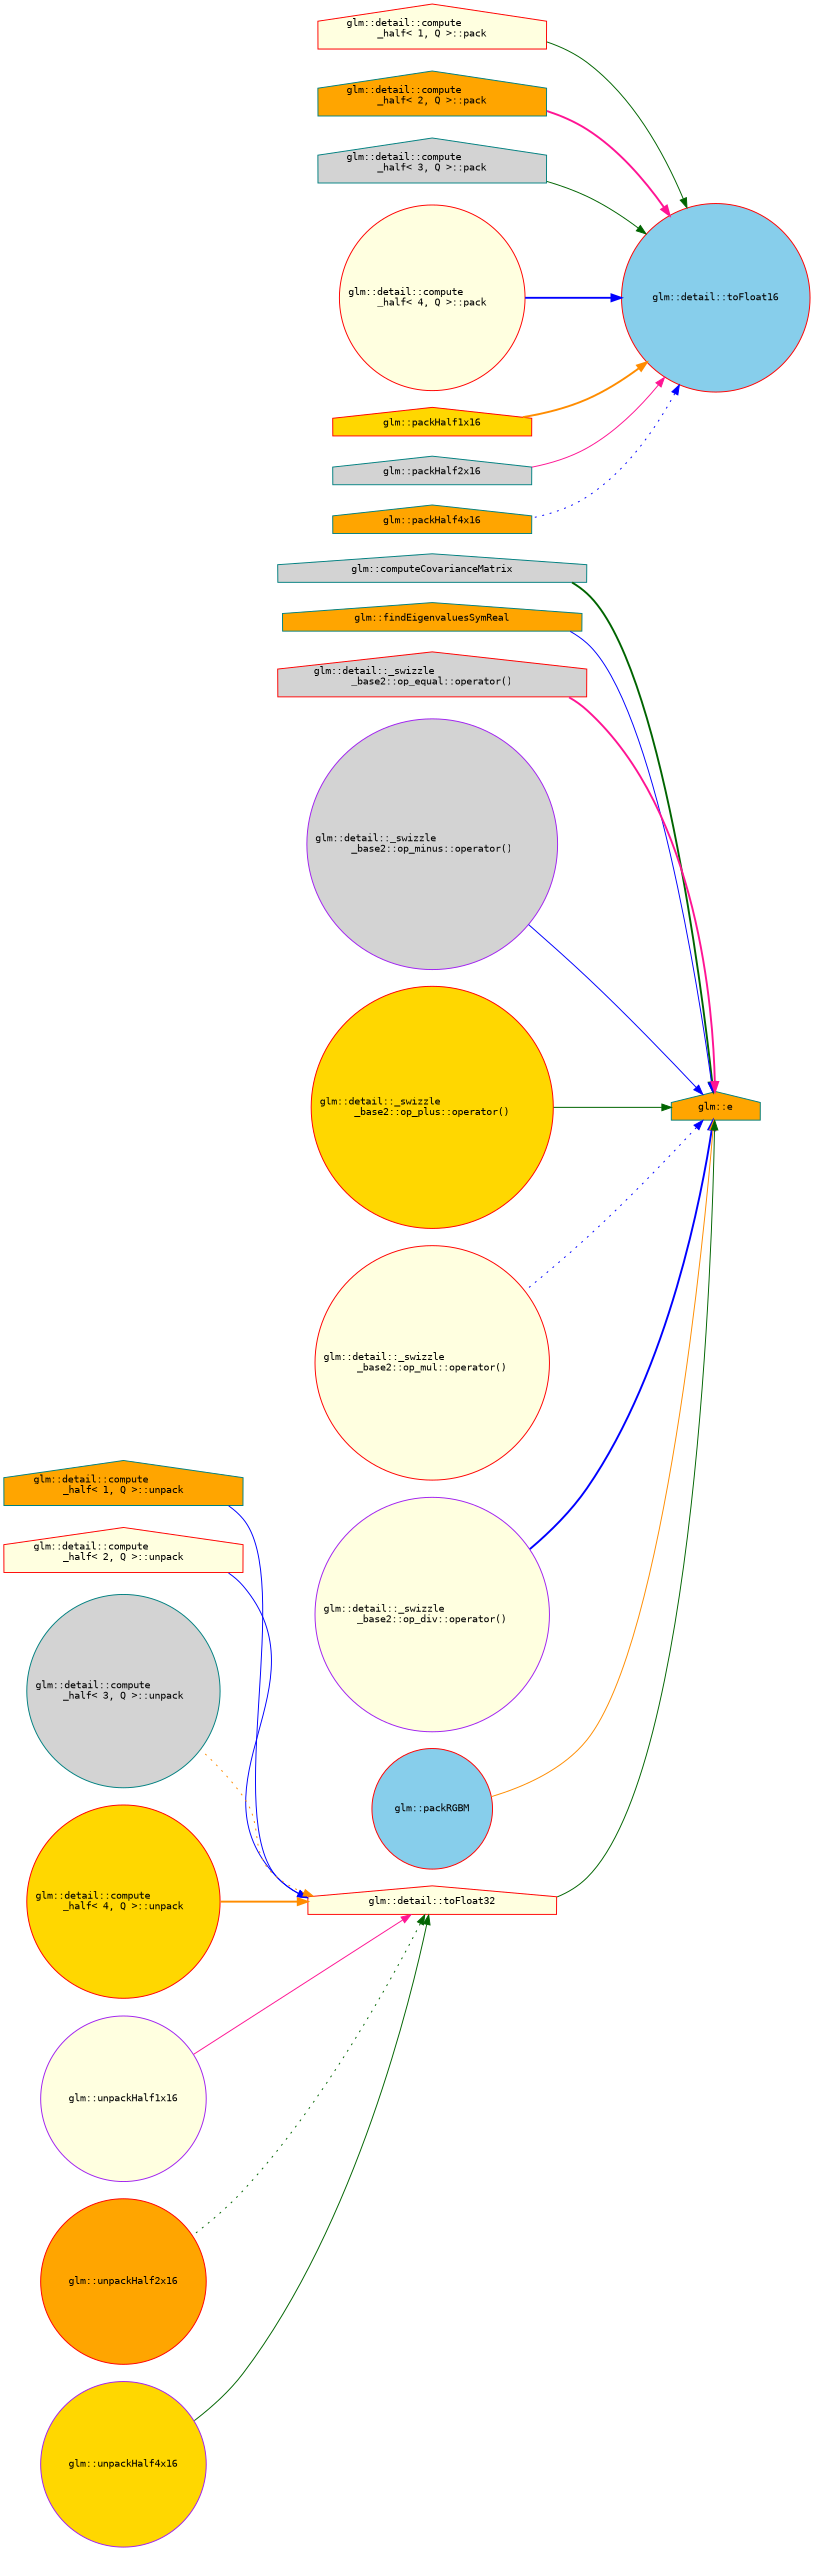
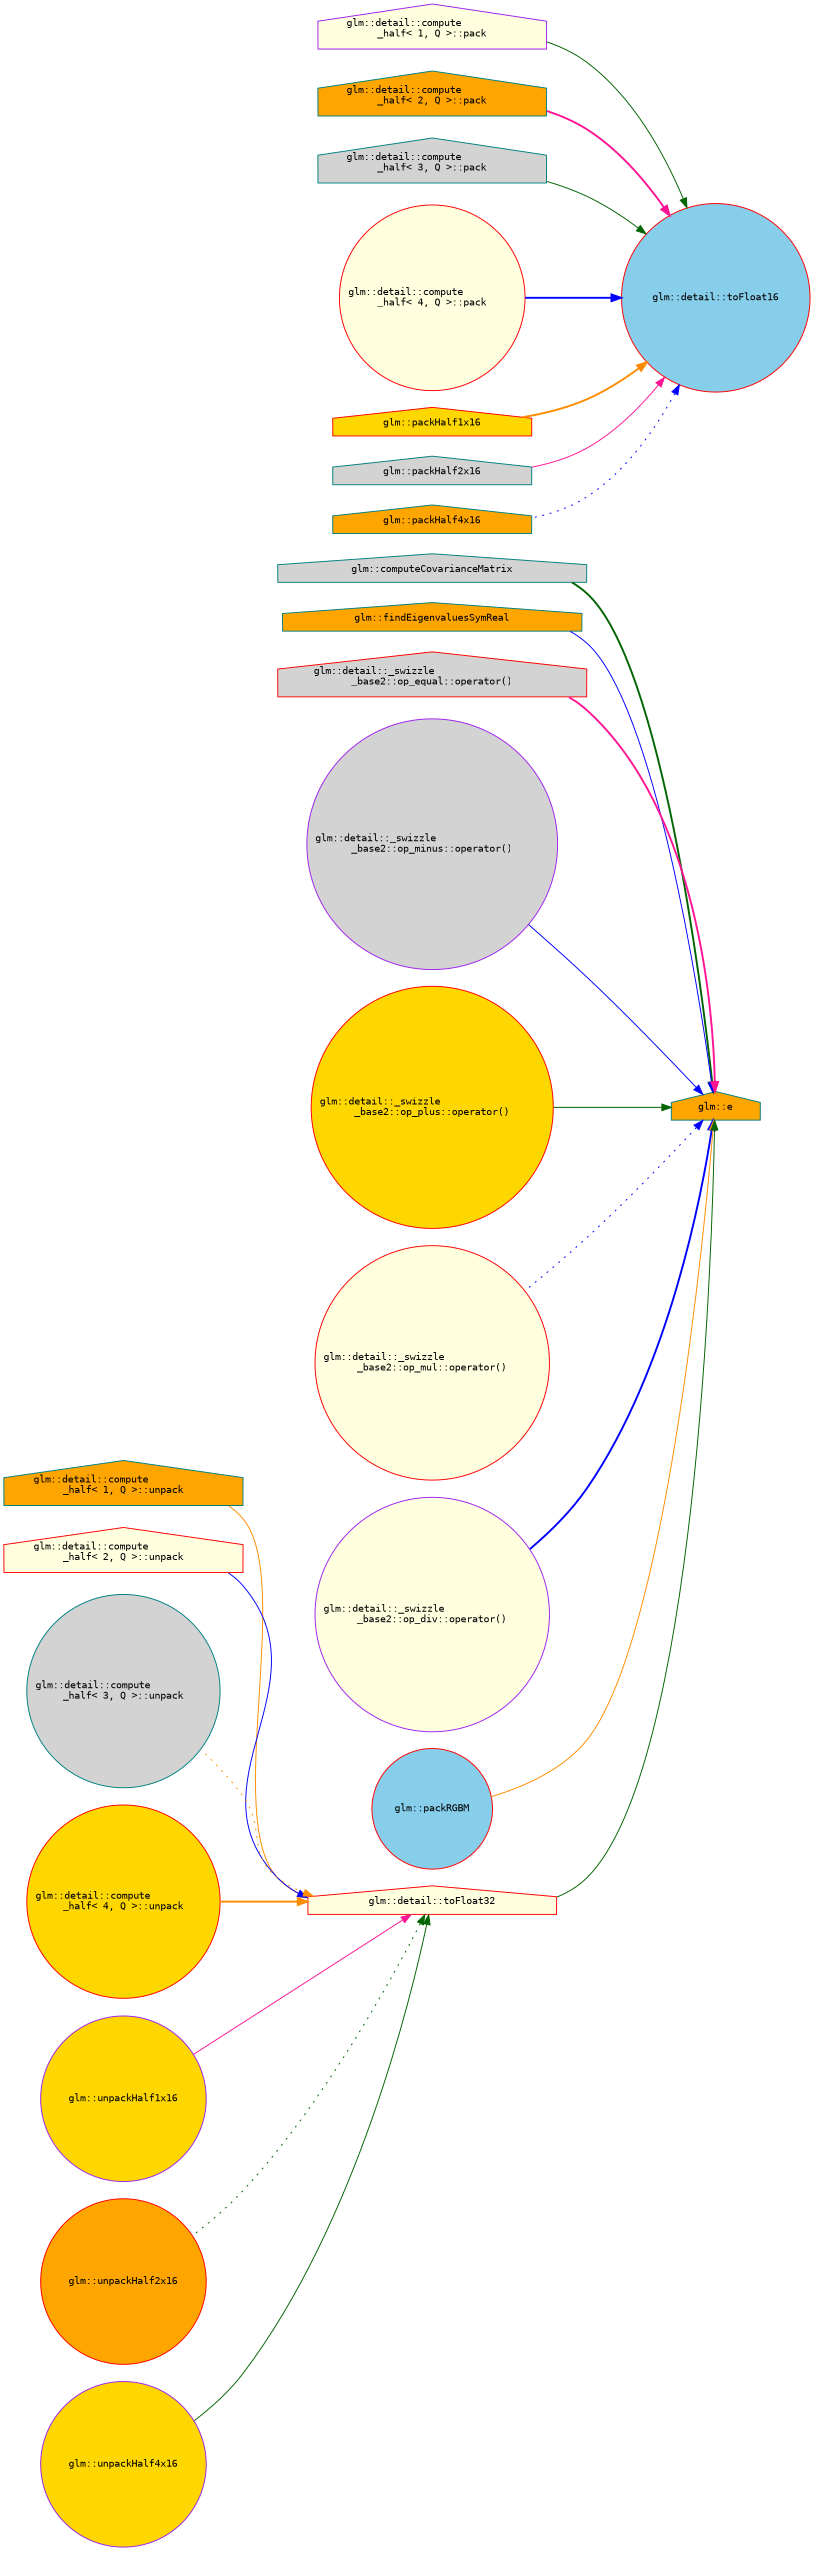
  digraph {
    rankdir=RL
    node [color=red fillcolor=lightyellow fontname=Terminal fontsize=10 shape=house style=filled]
    edge [color=blue dir=back fontname=Terminal fontsize=10 labelfontname=Helvetica labelfontsize=10 style=solid]
    n1 [color=teal fillcolor=orange fontcolor=black height=0.2 label="glm::e" width=0.4]
    n2 [color=teal fillcolor=lightgrey height=0.2 label="glm::computeCovarianceMatrix" width=0.4]
    n3 [color=teal fillcolor=orange height=0.2 label="glm::findEigenvaluesSymReal" width=0.4]
    n4 [fillcolor=lightgrey height=0.2 label="glm::detail::_swizzle\l_base2::op_equal::operator()" width=0.4]
    n5 [color=purple fillcolor=lightgrey height=0.2 label="glm::detail::_swizzle\l_base2::op_minus::operator()" shape=circle width=0.4]
    n6 [fillcolor=gold height=0.2 label="glm::detail::_swizzle\l_base2::op_plus::operator()" shape=circle width=0.4]
    n7 [height=0.2 label="glm::detail::_swizzle\l_base2::op_mul::operator()" shape=circle width=0.4]
    n8 [color=purple height=0.2 label="glm::detail::_swizzle\l_base2::op_div::operator()" shape=circle width=0.4]
    n9 [fillcolor=skyblue height=0.2 label="glm::packRGBM" shape=circle width=0.4]
    n10 [height=0.2 label="glm::detail::toFloat32" width=0.4]
    n11 [fillcolor=skyblue height=0.2 label="glm::detail::toFloat16" shape=circle width=0.4]
-   n12 [height=0.2 label="glm::detail::compute\l_half\< 1, Q \>::pack" width=0.4]
+   n12 [color=purple height=0.2 label="glm::detail::compute\l_half\< 1, Q \>::pack" width=0.4]
    n13 [color=teal fillcolor=orange height=0.2 label="glm::detail::compute\l_half\< 2, Q \>::pack" width=0.4]
    n14 [color=teal fillcolor=lightgrey height=0.2 label="glm::detail::compute\l_half\< 3, Q \>::pack" width=0.4]
    n15 [height=0.2 label="glm::detail::compute\l_half\< 4, Q \>::pack" shape=circle width=0.4]
    n16 [fillcolor=gold height=0.2 label="glm::packHalf1x16" width=0.4]
    n17 [color=teal fillcolor=lightgrey height=0.2 label="glm::packHalf2x16" width=0.4]
    n18 [color=teal fillcolor=orange height=0.2 label="glm::packHalf4x16" width=0.4]
    n19 [color=teal fillcolor=orange height=0.2 label="glm::detail::compute\l_half\< 1, Q \>::unpack" width=0.4]
    n20 [height=0.2 label="glm::detail::compute\l_half\< 2, Q \>::unpack" width=0.4]
    n21 [color=teal fillcolor=lightgrey height=0.2 label="glm::detail::compute\l_half\< 3, Q \>::unpack" shape=circle width=0.4]
    n22 [fillcolor=gold height=0.2 label="glm::detail::compute\l_half\< 4, Q \>::unpack" shape=circle width=0.4]
-   n23 [color=purple height=0.2 label="glm::unpackHalf1x16" shape=circle width=0.4]
+   n23 [color=purple fillcolor=gold height=0.2 label="glm::unpackHalf1x16" shape=circle width=0.4]
    n24 [fillcolor=orange height=0.2 label="glm::unpackHalf2x16" shape=circle width=0.4]
    n25 [color=purple fillcolor=gold height=0.2 label="glm::unpackHalf4x16" shape=circle width=0.4]
    n1 -> n2 [color=darkgreen style=bold]
    n1 -> n3
    n1 -> n4 [color=deeppink style=bold]
    n1 -> n5
    n1 -> n6 [color=darkgreen]
    n1 -> n7 [style=dotted]
    n1 -> n8 [style=bold]
    n1 -> n9 [color=darkorange]
    n1 -> n10 [color=darkgreen]
-   n10 -> n19
+   n10 -> n19 [color=darkorange]
    n10 -> n20
    n10 -> n21 [color=darkorange style=dotted]
    n10 -> n22 [color=darkorange style=bold]
    n10 -> n23 [color=deeppink]
    n10 -> n24 [color=darkgreen style=dotted]
    n10 -> n25 [color=darkgreen]
    n11 -> n12 [color=darkgreen]
    n11 -> n13 [color=deeppink style=bold]
    n11 -> n14 [color=darkgreen]
    n11 -> n15 [style=bold]
    n11 -> n16 [color=darkorange style=bold]
    n11 -> n17 [color=deeppink]
    n11 -> n18 [style=dotted]
  }
